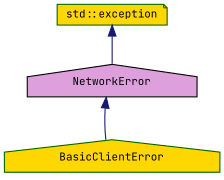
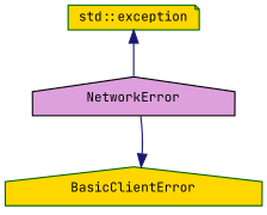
  digraph {
    fontname="JetBrains Mono"
    node [color=darkgreen fillcolor=gold fontname="JetBrains Mono" fontsize=10 shape=house style=filled]
    edge [color=midnightblue dir=back fontname="JetBrains Mono" fontsize=10 labelfontname=Helvetica labelfontsize=10 style=solid]
    n1 [color=black fillcolor=plum fontcolor=black height=0.2 label=NetworkError width=0.4]
    n2 [height=0.2 label=BasicClientError width=0.4]
    n3 [height=0.2 label="std::exception" shape=note width=0.4]
-   n1 -> n2
+   n2 -> n1
    n3 -> n1
  }
